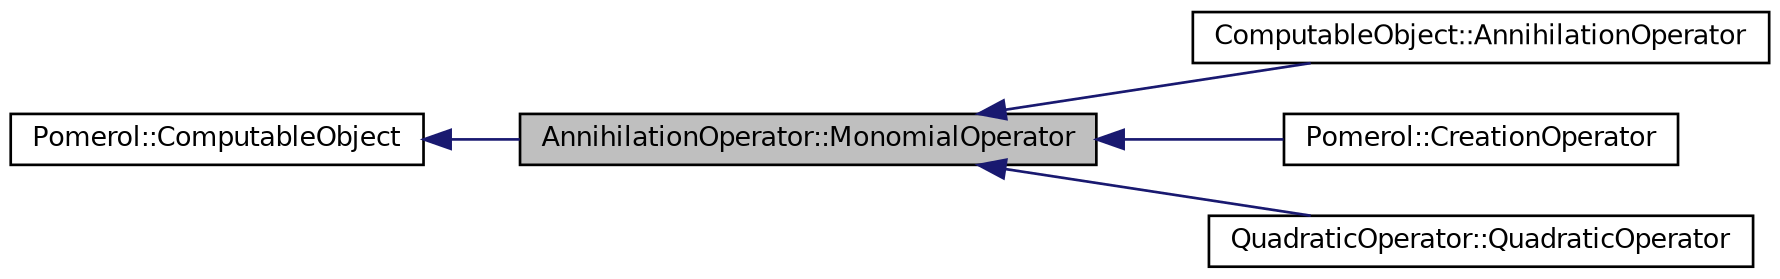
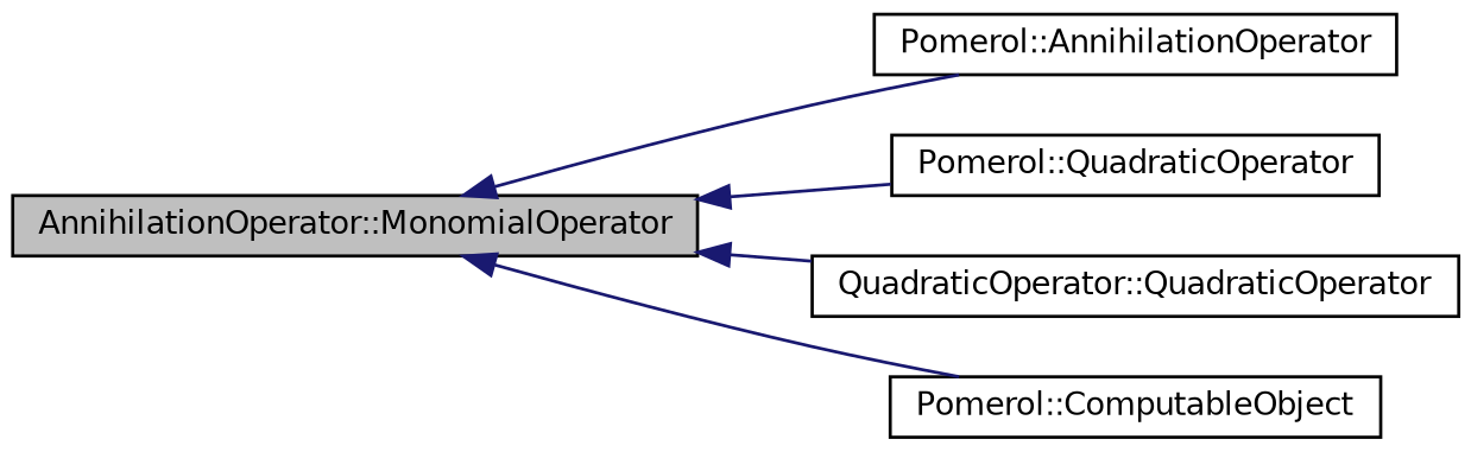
  digraph {
    rankdir=LR
    node [color=black fillcolor=white fontname=Helvetica fontsize=10 shape=record style=filled]
    edge [color=midnightblue dir=back fontname=Helvetica fontsize=10 labelfontname=Helvetica labelfontsize=10 style=solid]
    n1 [fillcolor=grey75 fontcolor=black height=0.2 label="AnnihilationOperator::MonomialOperator" width=0.4]
-   n2 [height=0.2 label="ComputableObject::AnnihilationOperator" width=0.4]
-   n3 [height=0.2 label="Pomerol::CreationOperator" width=0.4]
+   n2 [height=0.2 label="Pomerol::AnnihilationOperator" width=0.4]
+   n3 [height=0.2 label="Pomerol::QuadraticOperator" width=0.4]
    n4 [height=0.2 label="QuadraticOperator::QuadraticOperator" width=0.4]
    n5 [height=0.2 label="Pomerol::ComputableObject" width=0.4]
    n1 -> n2
    n1 -> n3
    n1 -> n4
-   n5 -> n1
+   n1 -> n5
  }
